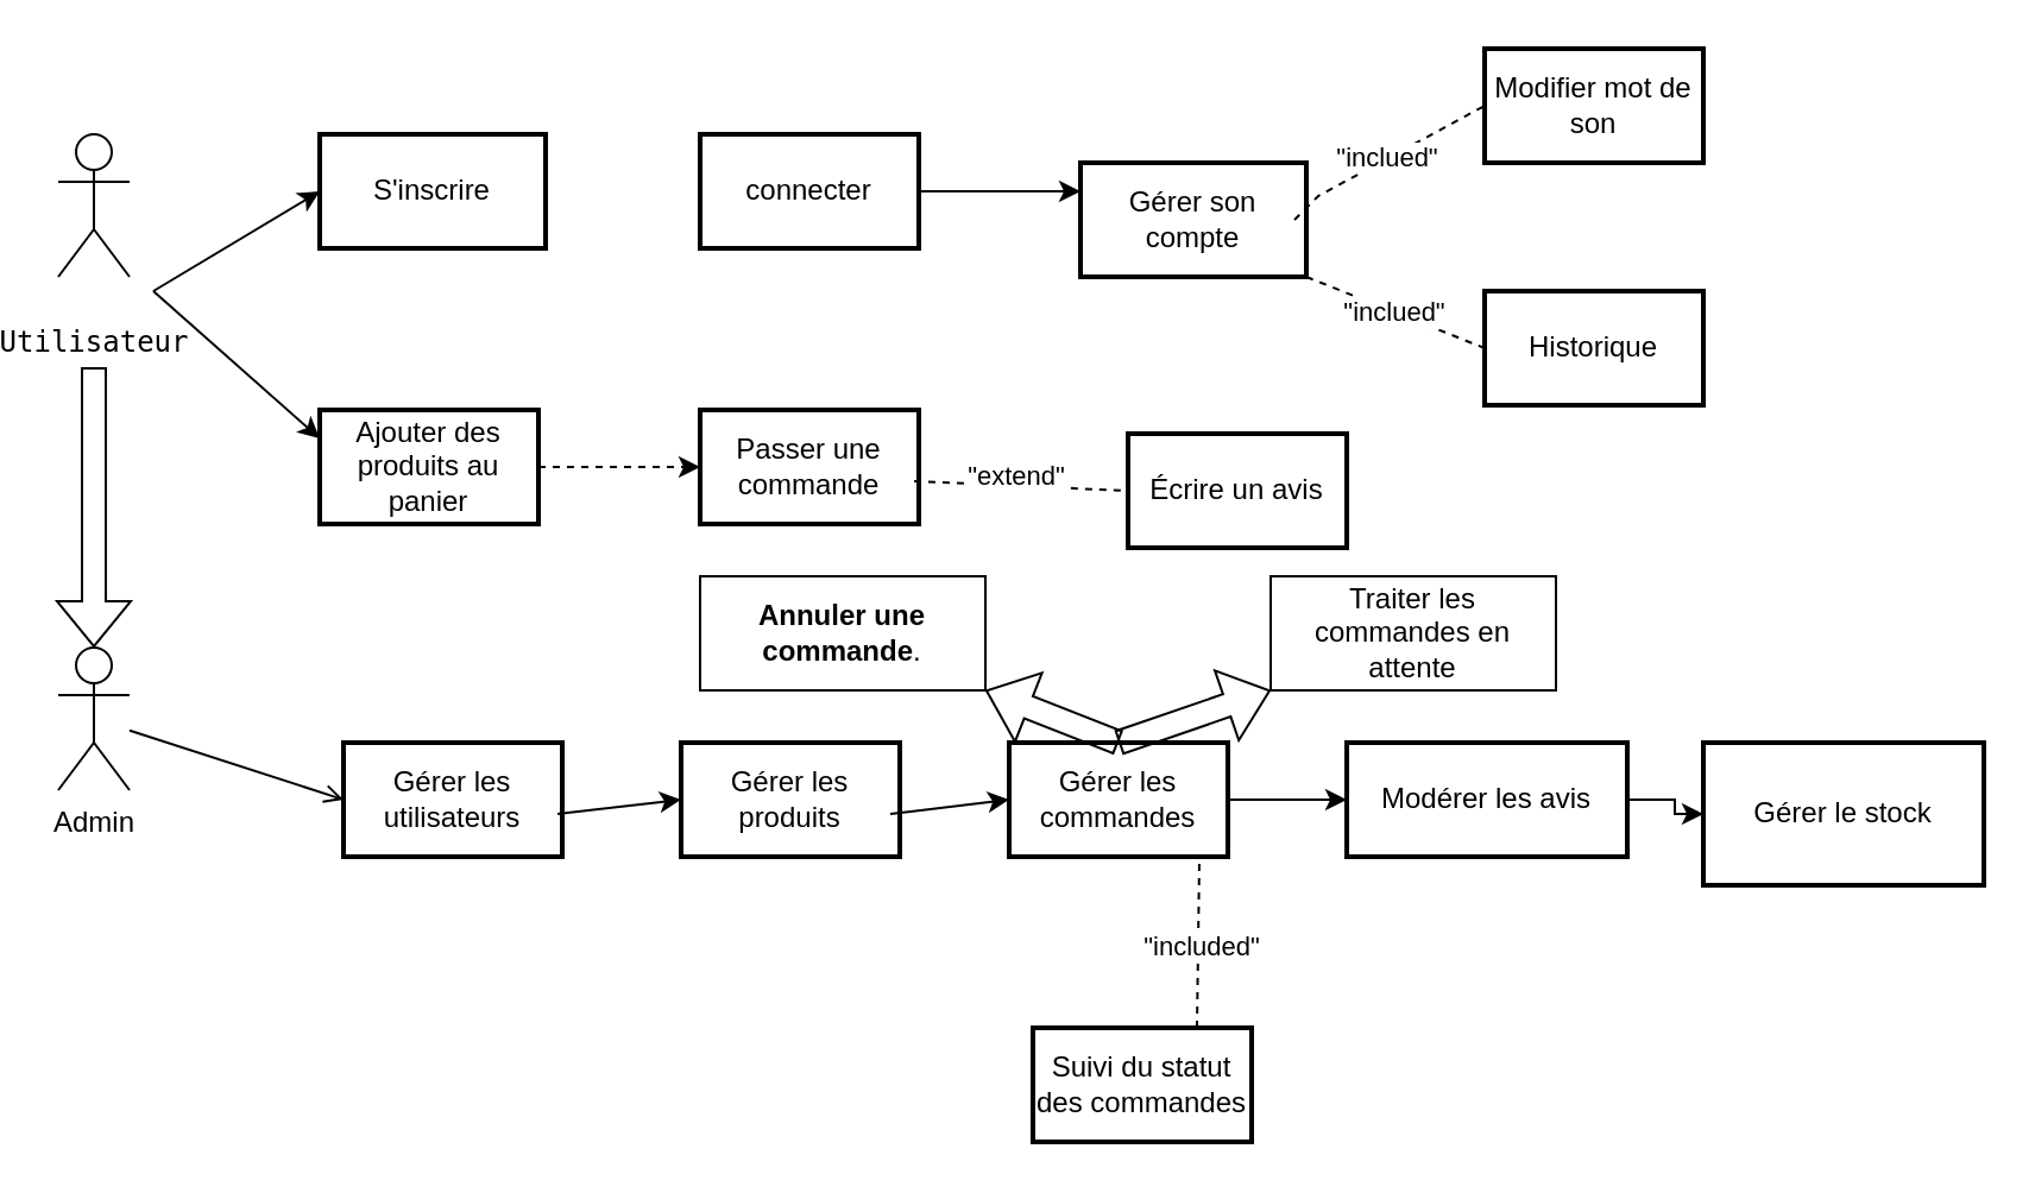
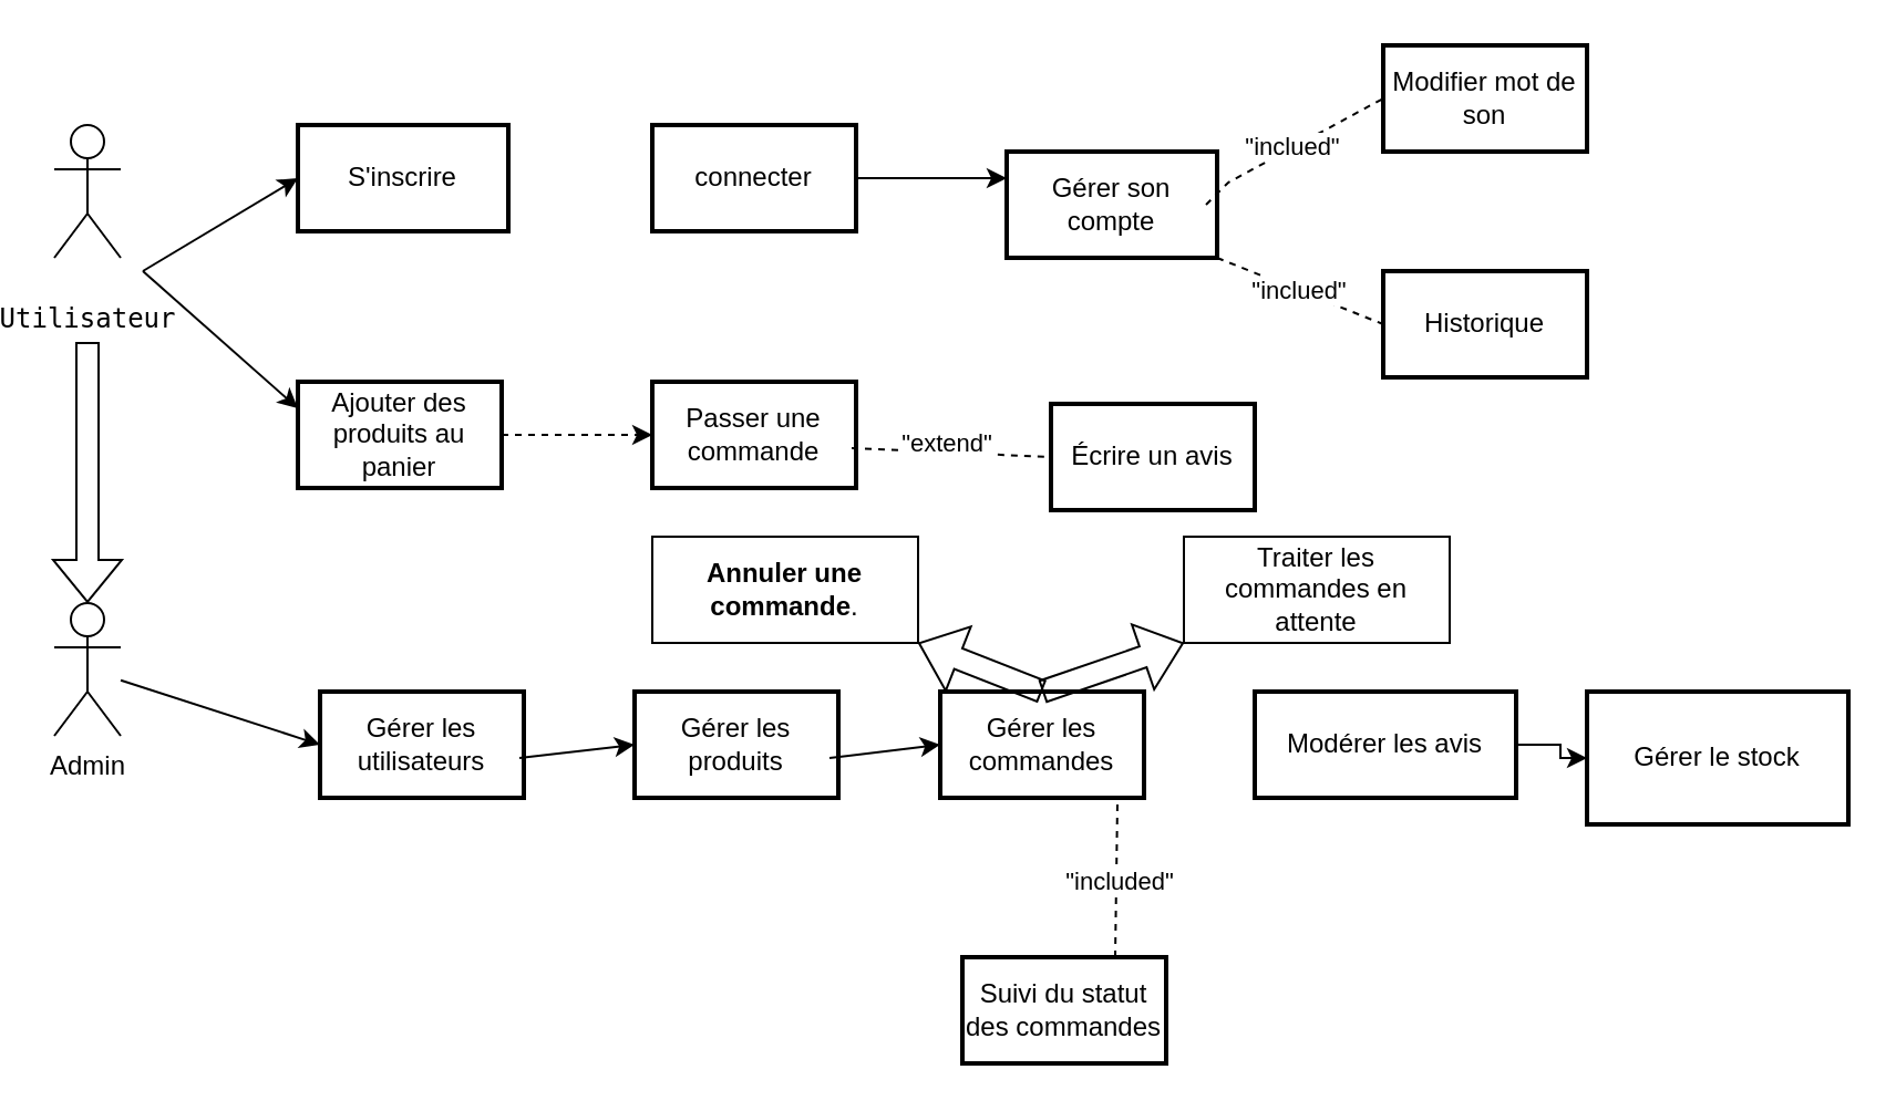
  <mxCell id="0" />
  <mxCell id="1" parent="0" />
  <mxCell id="2" value=" S'inscrire" style="whiteSpace=wrap;strokeWidth=2;" parent="1" vertex="1"><mxGeometry x="130" y="56" width="95" height="48" as="geometry" /></mxCell>
  <mxCell id="3" value="connecter" style="whiteSpace=wrap;strokeWidth=2;" parent="1" vertex="1"><mxGeometry x="290" y="56" width="92" height="48" as="geometry" /></mxCell>
  <mxCell id="4" value="&#10;&lt;code&gt;Utilisateur&lt;/code&gt; &#10;&#10;" style="shape=umlActor;verticalLabelPosition=bottom;verticalAlign=top;html=1;" parent="1" vertex="1"><mxGeometry x="20" y="56" width="30" height="60" as="geometry" /></mxCell>
  <mxCell id="5" value=" Gérer son compte" style="whiteSpace=wrap;strokeWidth=2;" parent="1" vertex="1"><mxGeometry x="450" y="68" width="95" height="48" as="geometry" /></mxCell>
  <mxCell id="6" value="" style="endArrow=classic;html=1;rounded=0;exitX=1;exitY=0.5;exitDx=0;exitDy=0;entryX=0;entryY=0.25;entryDx=0;entryDy=0;" parent="1" source="3" target="5" edge="1"><mxGeometry width="50" height="50" relative="1" as="geometry"><mxPoint x="320" y="152" as="sourcePoint" /><mxPoint x="370" y="102" as="targetPoint" /></mxGeometry></mxCell>
  <mxCell id="7" value="&quot;inclued&quot;" style="endArrow=none;dashed=1;html=1;rounded=0;entryX=0;entryY=0.5;entryDx=0;entryDy=0;" parent="1" target="8" edge="1"><mxGeometry width="50" height="50" relative="1" as="geometry"><mxPoint x="540" y="92" as="sourcePoint" /><mxPoint x="595" y="54" as="targetPoint" /><Array as="points"><mxPoint x="550" y="82" /></Array></mxGeometry></mxCell>
  <mxCell id="8" value=" Modifier mot de son" style="whiteSpace=wrap;strokeWidth=2;" parent="1" vertex="1"><mxGeometry x="620" y="20" width="92" height="48" as="geometry" /></mxCell>
  <mxCell id="9" value=" Historique" style="whiteSpace=wrap;strokeWidth=2;" parent="1" vertex="1"><mxGeometry x="620" y="122" width="92" height="48" as="geometry" /></mxCell>
  <mxCell id="10" value="&quot;inclued&quot;" style="endArrow=none;dashed=1;html=1;rounded=0;entryX=0;entryY=0.5;entryDx=0;entryDy=0;exitX=1;exitY=1;exitDx=0;exitDy=0;" parent="1" source="5" target="9" edge="1"><mxGeometry width="50" height="50" relative="1" as="geometry"><mxPoint x="530" y="172" as="sourcePoint" /><mxPoint x="600" y="132" as="targetPoint" /><Array as="points" /></mxGeometry></mxCell>
  <mxCell id="11" value=" Ajouter des produits au panier" style="whiteSpace=wrap;strokeWidth=2;" parent="1" vertex="1"><mxGeometry x="130" y="172" width="92" height="48" as="geometry" /></mxCell>
  <mxCell id="12" value="" style="endArrow=classic;html=1;rounded=0;entryX=0;entryY=0.25;entryDx=0;entryDy=0;" parent="1" target="11" edge="1"><mxGeometry width="50" height="50" relative="1" as="geometry"><mxPoint x="60" y="122" as="sourcePoint" /><mxPoint x="110" y="72" as="targetPoint" /></mxGeometry></mxCell>
  <mxCell id="13" value="" style="endArrow=classic;html=1;rounded=0;entryX=0;entryY=0.5;entryDx=0;entryDy=0;" parent="1" target="2" edge="1"><mxGeometry width="50" height="50" relative="1" as="geometry"><mxPoint x="60" y="122" as="sourcePoint" /><mxPoint x="140" y="134" as="targetPoint" /></mxGeometry></mxCell>
  <mxCell id="14" value="Admin&lt;div&gt;&lt;br&gt;&lt;/div&gt;" style="shape=umlActor;verticalLabelPosition=bottom;verticalAlign=top;html=1;" parent="1" vertex="1"><mxGeometry x="20" y="272" width="30" height="60" as="geometry" /></mxCell>
  <mxCell id="15" value=" Passer une commande" style="whiteSpace=wrap;strokeWidth=2;" parent="1" vertex="1"><mxGeometry x="290" y="172" width="92" height="48" as="geometry" /></mxCell>
  <mxCell id="16" value=" Écrire un avis" style="whiteSpace=wrap;strokeWidth=2;" parent="1" vertex="1"><mxGeometry x="470" y="182" width="92" height="48" as="geometry" /></mxCell>
  <mxCell id="17" value="" style="endArrow=classic;html=1;rounded=0;entryX=0;entryY=0.5;entryDx=0;entryDy=0;exitX=1;exitY=0.5;exitDx=0;exitDy=0;dashed=1;" parent="1" source="11" target="15" edge="1"><mxGeometry width="50" height="50" relative="1" as="geometry"><mxPoint x="220" y="202" as="sourcePoint" /><mxPoint x="270" y="152" as="targetPoint" /></mxGeometry></mxCell>
  <mxCell id="18" value="" style="endArrow=none;dashed=1;html=1;rounded=0;entryX=0;entryY=0.5;entryDx=0;entryDy=0;" parent="1" target="16" edge="1"><mxGeometry width="50" height="50" relative="1" as="geometry"><mxPoint x="380" y="202" as="sourcePoint" /><mxPoint x="430" y="152" as="targetPoint" /></mxGeometry></mxCell>
  <mxCell id="19" value="&quot;extend&quot;" style="edgeLabel;html=1;align=center;verticalAlign=middle;resizable=0;points=[];" parent="18" vertex="1" connectable="0"><mxGeometry x="-0.057" y="4" relative="1" as="geometry"><mxPoint as="offset" /></mxGeometry></mxCell>
  <mxCell id="20" value="  Gérer les utilisateurs" style="whiteSpace=wrap;strokeWidth=2;" parent="1" vertex="1"><mxGeometry x="140" y="312" width="92" height="48" as="geometry" /></mxCell>
- <mxCell id="21" value="" style="endArrow=open;html=1;rounded=0;entryX=0;entryY=0.5;entryDx=0;entryDy=0;" parent="1" source="14" target="20" edge="1"><mxGeometry width="50" height="50" relative="1" as="geometry"><mxPoint x="50" y="342" as="sourcePoint" /><mxPoint x="100" y="292" as="targetPoint" /></mxGeometry></mxCell>
+ <mxCell id="21" value="" style="endArrow=classic;html=1;rounded=0;entryX=0;entryY=0.5;entryDx=0;entryDy=0;" parent="1" source="14" target="20" edge="1"><mxGeometry width="50" height="50" relative="1" as="geometry"><mxPoint x="50" y="342" as="sourcePoint" /><mxPoint x="100" y="292" as="targetPoint" /></mxGeometry></mxCell>
  <mxCell id="22" value="  Gérer les produits" style="whiteSpace=wrap;strokeWidth=2;" parent="1" vertex="1"><mxGeometry x="282" y="312" width="92" height="48" as="geometry" /></mxCell>
- <mxCell id="23" value="" style="edgeStyle=orthogonalEdgeStyle;rounded=0;orthogonalLoop=1;jettySize=auto;html=1;" parent="1" source="24" target="31" edge="1"><mxGeometry relative="1" as="geometry" /></mxCell>
  <mxCell id="24" value="  Gérer les commandes" style="whiteSpace=wrap;strokeWidth=2;" parent="1" vertex="1"><mxGeometry x="420" y="312" width="92" height="48" as="geometry" /></mxCell>
  <mxCell id="25" value="" style="endArrow=classic;html=1;rounded=0;entryX=0;entryY=0.5;entryDx=0;entryDy=0;" parent="1" target="22" edge="1"><mxGeometry width="50" height="50" relative="1" as="geometry"><mxPoint x="230" y="342" as="sourcePoint" /><mxPoint x="280" y="292" as="targetPoint" /></mxGeometry></mxCell>
  <mxCell id="26" value="" style="endArrow=classic;html=1;rounded=0;entryX=0;entryY=0.5;entryDx=0;entryDy=0;" parent="1" target="24" edge="1"><mxGeometry width="50" height="50" relative="1" as="geometry"><mxPoint x="370" y="342" as="sourcePoint" /><mxPoint x="420" y="292" as="targetPoint" /></mxGeometry></mxCell>
  <mxCell id="27" value="Suivi du statut des commandes" style="whiteSpace=wrap;strokeWidth=2;" parent="1" vertex="1"><mxGeometry x="430" y="432" width="92" height="48" as="geometry" /></mxCell>
  <mxCell id="28" value="" style="endArrow=none;dashed=1;html=1;rounded=0;exitX=0.75;exitY=0;exitDx=0;exitDy=0;" parent="1" source="27" edge="1"><mxGeometry width="50" height="50" relative="1" as="geometry"><mxPoint x="450" y="412" as="sourcePoint" /><mxPoint x="500" y="362" as="targetPoint" /></mxGeometry></mxCell>
  <mxCell id="29" value="&quot;included&quot;" style="edgeLabel;html=1;align=center;verticalAlign=middle;resizable=0;points=[];" parent="28" vertex="1" connectable="0"><mxGeometry x="0.012" relative="1" as="geometry"><mxPoint x="1" as="offset" /></mxGeometry></mxCell>
  <mxCell id="30" value="" style="edgeStyle=orthogonalEdgeStyle;rounded=0;orthogonalLoop=1;jettySize=auto;html=1;" parent="1" source="31" target="32" edge="1"><mxGeometry relative="1" as="geometry" /></mxCell>
  <mxCell id="31" value="  Modérer les avis" style="whiteSpace=wrap;strokeWidth=2;" parent="1" vertex="1"><mxGeometry x="562" y="312" width="118" height="48" as="geometry" /></mxCell>
  <mxCell id="32" value="Gérer le stock" style="whiteSpace=wrap;strokeWidth=2;" parent="1" vertex="1"><mxGeometry x="712" y="312" width="118" height="60" as="geometry" /></mxCell>
  <mxCell id="33" value="" style="shape=flexArrow;endArrow=classic;html=1;rounded=0;entryX=0.5;entryY=0;entryDx=0;entryDy=0;entryPerimeter=0;" parent="1" target="14" edge="1"><mxGeometry width="50" height="50" relative="1" as="geometry"><mxPoint x="35" y="154" as="sourcePoint" /><mxPoint x="80" y="104" as="targetPoint" /></mxGeometry></mxCell>
  <mxCell id="34" value="&lt;span style=&quot;text-align: left;&quot;&gt;Traiter les commandes en attente&lt;/span&gt;" style="rounded=0;whiteSpace=wrap;html=1;" parent="1" vertex="1"><mxGeometry x="530" y="242" width="120" height="48" as="geometry" /></mxCell>
  <mxCell id="35" value="&lt;strong&gt;Annuler une commande&lt;/strong&gt;." style="rounded=0;whiteSpace=wrap;html=1;" parent="1" vertex="1"><mxGeometry x="290" y="242" width="120" height="48" as="geometry" /></mxCell>
  <mxCell id="36" value="" style="shape=flexArrow;endArrow=classic;html=1;rounded=0;exitX=0.5;exitY=0;exitDx=0;exitDy=0;entryX=1;entryY=1;entryDx=0;entryDy=0;" parent="1" source="24" target="35" edge="1"><mxGeometry width="50" height="50" relative="1" as="geometry"><mxPoint x="410" y="242" as="sourcePoint" /><mxPoint x="460" y="192" as="targetPoint" /></mxGeometry></mxCell>
  <mxCell id="37" value="" style="shape=flexArrow;endArrow=classic;html=1;rounded=0;exitX=0.5;exitY=0;exitDx=0;exitDy=0;entryX=0;entryY=1;entryDx=0;entryDy=0;" parent="1" target="34" edge="1"><mxGeometry width="50" height="50" relative="1" as="geometry"><mxPoint x="466" y="312" as="sourcePoint" /><mxPoint x="410" y="290" as="targetPoint" /></mxGeometry></mxCell>
